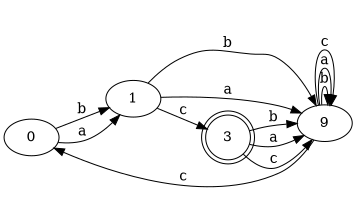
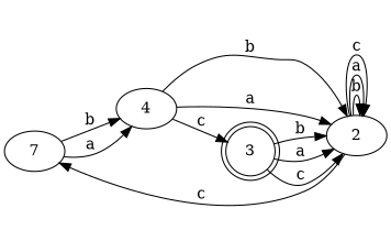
  digraph {
    rankdir=LR
-   n1 [label=0]
-   n2 [label=1]
-   n3 [label=9]
+   n1 [label=7]
+   n2 [label=4]
+   n3 [label=2]
    n4 [label=3 shape=doublecircle]
    n1 -> n2 [label=b]
    n1 -> n2 [label=a]
    n2 -> n3 [label=b]
    n2 -> n3 [label=a]
    n2 -> n4 [label=c]
    n3 -> n1 [label=c]
    n3 -> n3 [label=b]
    n3 -> n3 [label=a]
    n3 -> n3 [label=c]
    n4 -> n3 [label=b]
    n4 -> n3 [label=a]
    n4 -> n3 [label=c]
  }
